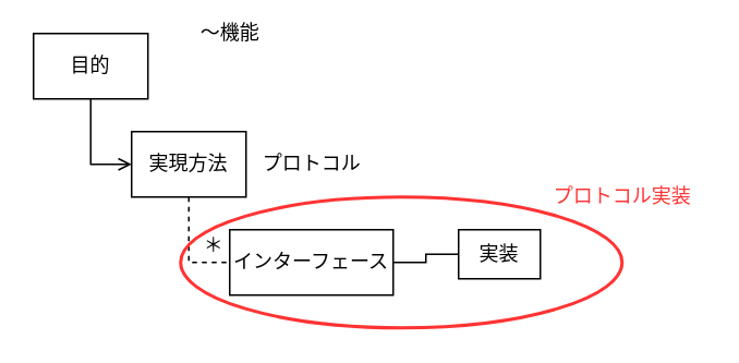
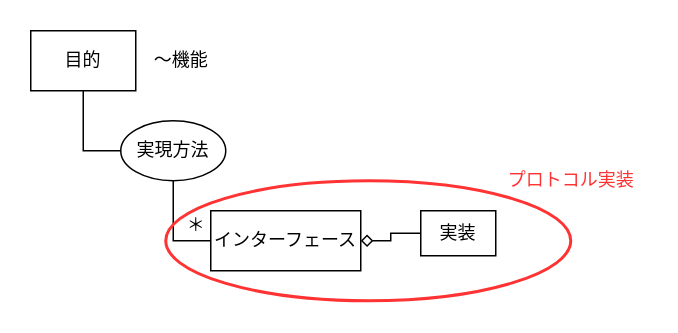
  <mxCell id="0" />
  <mxCell id="1" parent="0" />
- <mxCell id="2" style="edgeStyle=orthogonalEdgeStyle;rounded=0;orthogonalLoop=1;jettySize=auto;html=1;exitX=0.5;exitY=1;exitDx=0;exitDy=0;entryX=0;entryY=0.5;entryDx=0;entryDy=0;endArrow=open;endFill=0;" edge="1" parent="1" source="3" target="5"><mxGeometry relative="1" as="geometry"><Array as="points"><mxPoint x="55" y="100" /></Array></mxGeometry></mxCell>
+ <mxCell id="2" style="edgeStyle=orthogonalEdgeStyle;rounded=0;orthogonalLoop=1;jettySize=auto;html=1;exitX=0.5;exitY=1;exitDx=0;exitDy=0;entryX=0;entryY=0.5;entryDx=0;entryDy=0;endArrow=none;endFill=0;" edge="1" parent="1" source="3" target="5"><mxGeometry relative="1" as="geometry"><Array as="points"><mxPoint x="55" y="100" /></Array></mxGeometry></mxCell>
  <mxCell id="3" value="目的" style="rounded=0;whiteSpace=wrap;html=1;" vertex="1" parent="1"><mxGeometry x="20" y="20" width="70" height="40" as="geometry" /></mxCell>
- <mxCell id="4" style="edgeStyle=orthogonalEdgeStyle;rounded=0;orthogonalLoop=1;jettySize=auto;html=1;exitX=0.5;exitY=1;exitDx=0;exitDy=0;entryX=0;entryY=0.5;entryDx=0;entryDy=0;endArrow=none;endFill=0;dashed=1;" edge="1" parent="1" source="5" target="6"><mxGeometry relative="1" as="geometry"><Array as="points"><mxPoint x="115" y="160" /></Array></mxGeometry></mxCell>
- <mxCell id="5" value="実現方法" style="rounded=0;whiteSpace=wrap;html=1;" vertex="1" parent="1"><mxGeometry x="80" y="80" width="70" height="40" as="geometry" /></mxCell>
+ <mxCell id="4" style="edgeStyle=orthogonalEdgeStyle;rounded=0;orthogonalLoop=1;jettySize=auto;html=1;exitX=0.5;exitY=1;exitDx=0;exitDy=0;entryX=0;entryY=0.5;entryDx=0;entryDy=0;endArrow=none;endFill=0;" edge="1" parent="1" source="5" target="6"><mxGeometry relative="1" as="geometry"><Array as="points"><mxPoint x="115" y="160" /></Array></mxGeometry></mxCell>
+ <mxCell id="5" value="実現方法" style="ellipse;whiteSpace=wrap;html=1;" vertex="1" parent="1"><mxGeometry x="80" y="80" width="70" height="40" as="geometry" /></mxCell>
  <mxCell id="6" value="インターフェース" style="rounded=0;whiteSpace=wrap;html=1;" vertex="1" parent="1"><mxGeometry x="140" y="140" width="100" height="40" as="geometry" /></mxCell>
- <mxCell id="7" style="edgeStyle=orthogonalEdgeStyle;rounded=0;orthogonalLoop=1;jettySize=auto;html=1;exitX=0;exitY=0.5;exitDx=0;exitDy=0;entryX=1;entryY=0.5;entryDx=0;entryDy=0;endArrow=none;endFill=0;" edge="1" parent="1" source="8" target="6"><mxGeometry relative="1" as="geometry" /></mxCell>
+ <mxCell id="7" style="edgeStyle=orthogonalEdgeStyle;rounded=0;orthogonalLoop=1;jettySize=auto;html=1;exitX=0;exitY=0.5;exitDx=0;exitDy=0;entryX=1;entryY=0.5;entryDx=0;entryDy=0;endArrow=diamond;endFill=0;" edge="1" parent="1" source="8" target="6"><mxGeometry relative="1" as="geometry" /></mxCell>
  <mxCell id="8" value="実装" style="rounded=0;whiteSpace=wrap;html=1;" vertex="1" parent="1"><mxGeometry x="280" y="140" width="50" height="30" as="geometry" /></mxCell>
  <mxCell id="9" value="＊" style="text;html=1;align=center;verticalAlign=middle;resizable=0;points=[];;autosize=1;" vertex="1" parent="1"><mxGeometry x="115" y="140" width="30" height="20" as="geometry" /></mxCell>
- <mxCell id="10" value="〜機能" style="text;html=1;align=center;verticalAlign=middle;resizable=0;points=[];;autosize=1;" vertex="1" parent="1"><mxGeometry x="115" y="10" width="50" height="20" as="geometry" /></mxCell>
- <mxCell id="11" value="プロトコル" style="text;html=1;align=center;verticalAlign=middle;resizable=0;points=[];;autosize=1;" vertex="1" parent="1"><mxGeometry x="150" y="90" width="80" height="20" as="geometry" /></mxCell>
+ <mxCell id="10" value="〜機能" style="text;html=1;align=center;verticalAlign=middle;resizable=0;points=[];;autosize=1;" vertex="1" parent="1"><mxGeometry x="95" y="30" width="50" height="20" as="geometry" /></mxCell>
  <mxCell id="12" value="" style="ellipse;whiteSpace=wrap;html=1;fillColor=none;strokeColor=#FF3333;strokeWidth=2;" vertex="1" parent="1"><mxGeometry x="110" y="120" width="270" height="80" as="geometry" /></mxCell>
  <mxCell id="13" value="&lt;font color=&quot;#ff3333&quot;&gt;プロトコル実装&lt;/font&gt;" style="text;html=1;align=center;verticalAlign=middle;resizable=0;points=[];;autosize=1;" vertex="1" parent="1"><mxGeometry x="330" y="110" width="100" height="20" as="geometry" /></mxCell>
